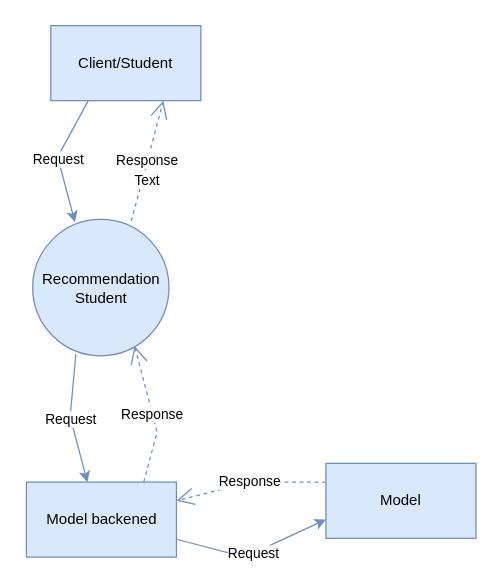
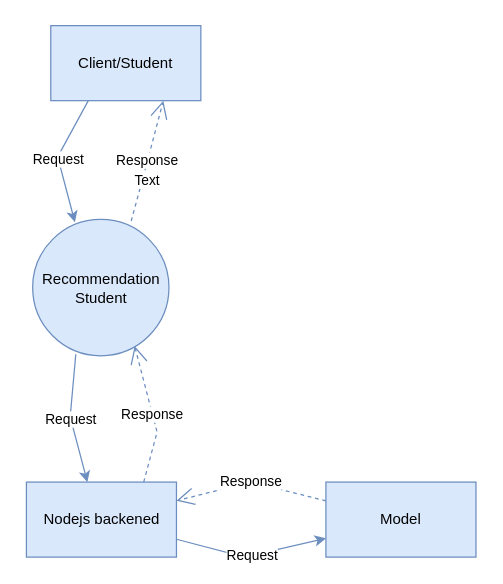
  <mxCell id="0" />
  <mxCell id="1" parent="0" />
  <mxCell id="2" value="Recommendation Student" style="ellipse;whiteSpace=wrap;html=1;aspect=fixed;fillColor=#dae8fc;strokeColor=#6c8ebf;" vertex="1" parent="1"><mxGeometry x="25.5" y="175" width="109" height="109" as="geometry" /></mxCell>
  <mxCell id="3" value="Client/Student" style="rounded=0;whiteSpace=wrap;html=1;fillColor=#dae8fc;strokeColor=#6c8ebf;" vertex="1" parent="1"><mxGeometry x="40" y="20" width="120" height="60" as="geometry" /></mxCell>
- <mxCell id="4" value="Model" style="rounded=0;whiteSpace=wrap;html=1;fillColor=#dae8fc;strokeColor=#6c8ebf;" vertex="1" parent="1"><mxGeometry x="260" y="370" width="120" height="60" as="geometry" /></mxCell>
- <mxCell id="5" value="Model backened" style="rounded=0;whiteSpace=wrap;html=1;fillColor=#dae8fc;strokeColor=#6c8ebf;" vertex="1" parent="1"><mxGeometry x="20.5" y="385" width="120" height="60" as="geometry" /></mxCell>
+ <mxCell id="4" value="Model" style="rounded=0;whiteSpace=wrap;html=1;fillColor=#dae8fc;strokeColor=#6c8ebf;" vertex="1" parent="1"><mxGeometry x="260" y="385" width="120" height="60" as="geometry" /></mxCell>
+ <mxCell id="5" value="Nodejs backened" style="rounded=0;whiteSpace=wrap;html=1;fillColor=#dae8fc;strokeColor=#6c8ebf;" vertex="1" parent="1"><mxGeometry x="20.5" y="385" width="120" height="60" as="geometry" /></mxCell>
  <mxCell id="6" value="Response" style="endArrow=open;endSize=12;dashed=1;html=1;rounded=0;exitX=0.723;exitY=0.011;exitDx=0;exitDy=0;exitPerimeter=0;entryX=0.75;entryY=1;entryDx=0;entryDy=0;fillColor=#dae8fc;strokeColor=#6c8ebf;" edge="1" parent="1" source="2" target="3"><mxGeometry width="160" relative="1" as="geometry"><mxPoint x="0.5" y="155" as="sourcePoint" /><mxPoint x="160.5" y="155" as="targetPoint" /><Array as="points"><mxPoint x="115.5" y="135" /></Array></mxGeometry></mxCell>
  <mxCell id="7" value="Text" style="edgeLabel;html=1;align=center;verticalAlign=middle;resizable=0;points=[];" vertex="1" connectable="0" parent="6"><mxGeometry x="-0.303" y="-3" relative="1" as="geometry"><mxPoint as="offset" /></mxGeometry></mxCell>
  <mxCell id="8" value="" style="endArrow=classic;html=1;rounded=0;exitX=0.25;exitY=1;exitDx=0;exitDy=0;entryX=0.31;entryY=0.02;entryDx=0;entryDy=0;entryPerimeter=0;fillColor=#dae8fc;strokeColor=#6c8ebf;" edge="1" parent="1" source="3" target="2"><mxGeometry relative="1" as="geometry"><mxPoint x="-184.5" y="105" as="sourcePoint" /><mxPoint x="55.5" y="165" as="targetPoint" /><Array as="points"><mxPoint x="45.5" y="125" /></Array></mxGeometry></mxCell>
  <mxCell id="9" value="Request" style="edgeLabel;resizable=0;html=1;align=center;verticalAlign=middle;" connectable="0" vertex="1" parent="8"><mxGeometry relative="1" as="geometry" /></mxCell>
  <mxCell id="10" value="" style="endArrow=classic;html=1;rounded=0;exitX=0.25;exitY=1;exitDx=0;exitDy=0;entryX=0.31;entryY=0.02;entryDx=0;entryDy=0;entryPerimeter=0;fillColor=#dae8fc;strokeColor=#6c8ebf;" edge="1" parent="1"><mxGeometry relative="1" as="geometry"><mxPoint x="60" y="282.82" as="sourcePoint" /><mxPoint x="69.29" y="385" as="targetPoint" /><Array as="points"><mxPoint x="55.5" y="332.82" /></Array></mxGeometry></mxCell>
  <mxCell id="11" value="Request" style="edgeLabel;resizable=0;html=1;align=center;verticalAlign=middle;" connectable="0" vertex="1" parent="10"><mxGeometry relative="1" as="geometry" /></mxCell>
  <mxCell id="12" value="Response" style="endArrow=open;endSize=12;dashed=1;html=1;rounded=0;exitX=0.723;exitY=0.011;exitDx=0;exitDy=0;exitPerimeter=0;fillColor=#dae8fc;strokeColor=#6c8ebf;entryX=0.748;entryY=0.928;entryDx=0;entryDy=0;entryPerimeter=0;" edge="1" parent="1" target="2"><mxGeometry width="160" relative="1" as="geometry"><mxPoint x="114.307" y="384.999" as="sourcePoint" /><mxPoint x="120" y="283.8" as="targetPoint" /><Array as="points"><mxPoint x="125" y="345" /></Array></mxGeometry></mxCell>
  <mxCell id="13" value="" style="endArrow=classic;html=1;rounded=0;entryX=0;entryY=0.75;entryDx=0;entryDy=0;fillColor=#dae8fc;strokeColor=#6c8ebf;" edge="1" parent="1" source="5" target="4"><mxGeometry relative="1" as="geometry"><mxPoint x="179.5" y="394" as="sourcePoint" /><mxPoint x="188.79" y="496.18" as="targetPoint" /><Array as="points"><mxPoint x="195" y="445" /></Array></mxGeometry></mxCell>
  <mxCell id="14" value="Request" style="edgeLabel;resizable=0;html=1;align=center;verticalAlign=middle;" connectable="0" vertex="1" parent="13"><mxGeometry relative="1" as="geometry" /></mxCell>
  <mxCell id="15" value="Response" style="endArrow=open;endSize=12;dashed=1;html=1;rounded=0;exitX=0;exitY=0.25;exitDx=0;exitDy=0;fillColor=#dae8fc;strokeColor=#6c8ebf;" edge="1" parent="1" source="4" target="5"><mxGeometry width="160" relative="1" as="geometry"><mxPoint x="189.177" y="420.259" as="sourcePoint" /><mxPoint x="176.001" y="314.997" as="targetPoint" /><Array as="points"><mxPoint x="200" y="385" /></Array></mxGeometry></mxCell>
